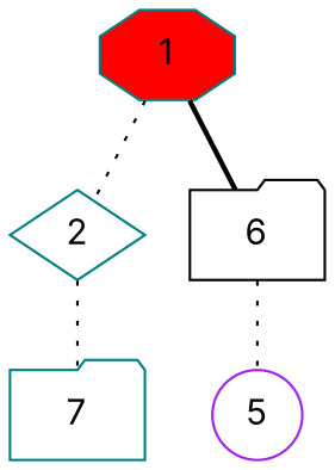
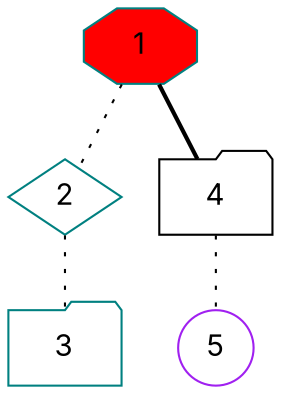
  graph {
    fontname=Inter
    node [color=teal fontname=Inter shape=folder]
    edge [fontname=Inter style=dotted]
    1 [fillcolor=red shape=octagon style=filled]
    2 [shape=diamond]
-   4 [color=black label=6]
-   3 [label=7]
+   4 [color=black]
+   3
    5 [color=purple shape=circle]
    1 -- 2
    1 -- 4 [style=bold]
    2 -- 3
    4 -- 5
  }
